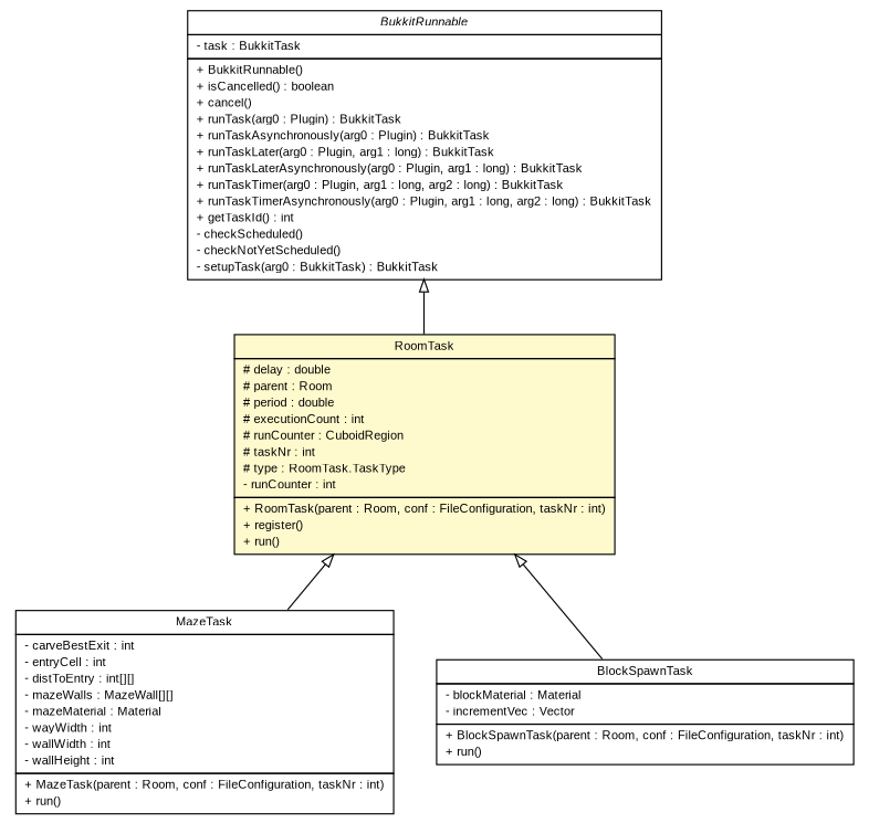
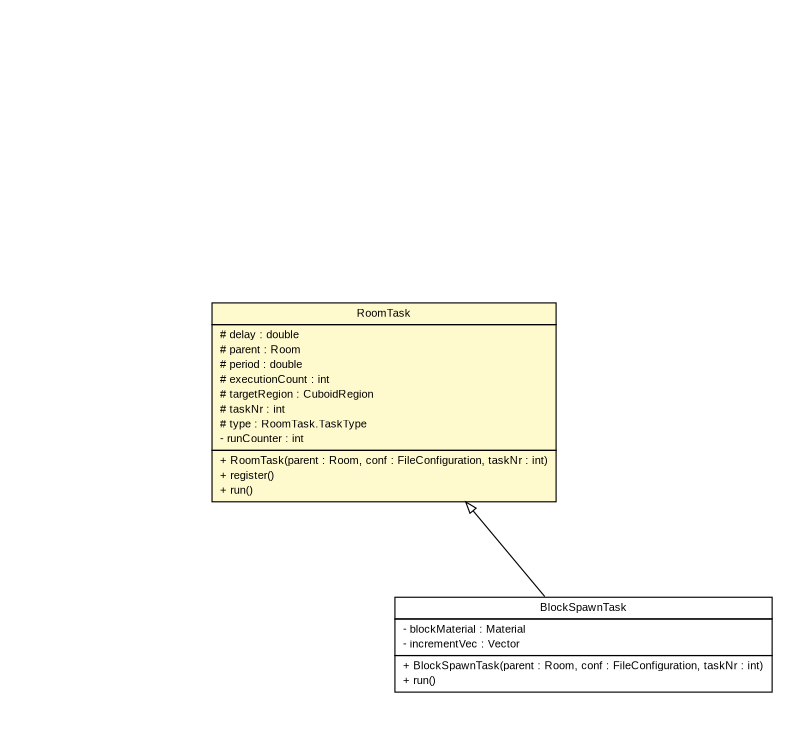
  digraph {
    nodesep=0.25
    ranksep=0.5
    node [fontcolor=black fontname=arial fontsize=10.0 shape=plaintext]
    edge [arrowtail=empty dir=back fontname=arial fontsize=10 headport=p labelfontname=arial labelfontsize=10 tailport=p]
-   n1 [label=<<table title="dunGen.tasks.RoomTask" border="0" cellborder="1" cellspacing="0" cellpadding="2" port="p" bgcolor="lemonChiffon" href="./RoomTask.html" target="_parent"> 		<tr><td><table border="0" cellspacing="0" cellpadding="1"> <tr><td align="center" balign="center"> RoomTask </td></tr> 		</table></td></tr> 		<tr><td><table border="0" cellspacing="0" cellpadding="1"> <tr><td align="left" balign="left"> # delay : double </td></tr> <tr><td align="left" balign="left"> # parent : Room </td></tr> <tr><td align="left" balign="left"> # period : double </td></tr> <tr><td align="left" balign="left"> # executionCount : int </td></tr> <tr><td align="left" balign="left"> # runCounter : CuboidRegion </td></tr> <tr><td align="left" balign="left"> # taskNr : int </td></tr> <tr><td align="left" balign="left"> # type : RoomTask.TaskType </td></tr> <tr><td align="left" balign="left"> - runCounter : int </td></tr> 		</table></td></tr> 		<tr><td><table border="0" cellspacing="0" cellpadding="1"> <tr><td align="left" balign="left"> + RoomTask(parent : Room, conf : FileConfiguration, taskNr : int) </td></tr> <tr><td align="left" balign="left"> + register() </td></tr> <tr><td align="left" balign="left"> + run() </td></tr> 		</table></td></tr> 		</table>>]
-   n2 [label=<<table title="dunGen.tasks.MazeTask" border="0" cellborder="1" cellspacing="0" cellpadding="2" port="p" href="./MazeTask.html" target="_parent"> 		<tr><td><table border="0" cellspacing="0" cellpadding="1"> <tr><td align="center" balign="center"> MazeTask </td></tr> 		</table></td></tr> 		<tr><td><table border="0" cellspacing="0" cellpadding="1"> <tr><td align="left" balign="left"> - carveBestExit : int </td></tr> <tr><td align="left" balign="left"> - entryCell : int </td></tr> <tr><td align="left" balign="left"> - distToEntry : int[][] </td></tr> <tr><td align="left" balign="left"> - mazeWalls : MazeWall[][] </td></tr> <tr><td align="left" balign="left"> - mazeMaterial : Material </td></tr> <tr><td align="left" balign="left"> - wayWidth : int </td></tr> <tr><td align="left" balign="left"> - wallWidth : int </td></tr> <tr><td align="left" balign="left"> - wallHeight : int </td></tr> 		</table></td></tr> 		<tr><td><table border="0" cellspacing="0" cellpadding="1"> <tr><td align="left" balign="left"> + MazeTask(parent : Room, conf : FileConfiguration, taskNr : int) </td></tr> <tr><td align="left" balign="left"> + run() </td></tr> 		</table></td></tr> 		</table>>]
+   n1 [label=<<table title="dunGen.tasks.RoomTask" border="0" cellborder="1" cellspacing="0" cellpadding="2" port="p" bgcolor="lemonChiffon" href="./RoomTask.html" target="_parent"> 		<tr><td><table border="0" cellspacing="0" cellpadding="1"> <tr><td align="center" balign="center"> RoomTask </td></tr> 		</table></td></tr> 		<tr><td><table border="0" cellspacing="0" cellpadding="1"> <tr><td align="left" balign="left"> # delay : double </td></tr> <tr><td align="left" balign="left"> # parent : Room </td></tr> <tr><td align="left" balign="left"> # period : double </td></tr> <tr><td align="left" balign="left"> # executionCount : int </td></tr> <tr><td align="left" balign="left"> # targetRegion : CuboidRegion </td></tr> <tr><td align="left" balign="left"> # taskNr : int </td></tr> <tr><td align="left" balign="left"> # type : RoomTask.TaskType </td></tr> <tr><td align="left" balign="left"> - runCounter : int </td></tr> 		</table></td></tr> 		<tr><td><table border="0" cellspacing="0" cellpadding="1"> <tr><td align="left" balign="left"> + RoomTask(parent : Room, conf : FileConfiguration, taskNr : int) </td></tr> <tr><td align="left" balign="left"> + register() </td></tr> <tr><td align="left" balign="left"> + run() </td></tr> 		</table></td></tr> 		</table>>]
    n3 [label=<<table title="dunGen.tasks.BlockSpawnTask" border="0" cellborder="1" cellspacing="0" cellpadding="2" port="p" href="./BlockSpawnTask.html" target="_parent"> 		<tr><td><table border="0" cellspacing="0" cellpadding="1"> <tr><td align="center" balign="center"> BlockSpawnTask </td></tr> 		</table></td></tr> 		<tr><td><table border="0" cellspacing="0" cellpadding="1"> <tr><td align="left" balign="left"> - blockMaterial : Material </td></tr> <tr><td align="left" balign="left"> - incrementVec : Vector </td></tr> 		</table></td></tr> 		<tr><td><table border="0" cellspacing="0" cellpadding="1"> <tr><td align="left" balign="left"> + BlockSpawnTask(parent : Room, conf : FileConfiguration, taskNr : int) </td></tr> <tr><td align="left" balign="left"> + run() </td></tr> 		</table></td></tr> 		</table>>]
-   n4 [label=<<table title="org.bukkit.scheduler.BukkitRunnable" border="0" cellborder="1" cellspacing="0" cellpadding="2" port="p" href="http://docs.oracle.com/javase/7/docs/api/org/bukkit/scheduler/BukkitRunnable.html" target="_parent"> 		<tr><td><table border="0" cellspacing="0" cellpadding="1"> <tr><td align="center" balign="center"><font face="arial italic"> BukkitRunnable </font></td></tr> 		</table></td></tr> 		<tr><td><table border="0" cellspacing="0" cellpadding="1"> <tr><td align="left" balign="left"> - task : BukkitTask </td></tr> 		</table></td></tr> 		<tr><td><table border="0" cellspacing="0" cellpadding="1"> <tr><td align="left" balign="left"> + BukkitRunnable() </td></tr> <tr><td align="left" balign="left"> + isCancelled() : boolean </td></tr> <tr><td align="left" balign="left"> + cancel() </td></tr> <tr><td align="left" balign="left"> + runTask(arg0 : Plugin) : BukkitTask </td></tr> <tr><td align="left" balign="left"> + runTaskAsynchronously(arg0 : Plugin) : BukkitTask </td></tr> <tr><td align="left" balign="left"> + runTaskLater(arg0 : Plugin, arg1 : long) : BukkitTask </td></tr> <tr><td align="left" balign="left"> + runTaskLaterAsynchronously(arg0 : Plugin, arg1 : long) : BukkitTask </td></tr> <tr><td align="left" balign="left"> + runTaskTimer(arg0 : Plugin, arg1 : long, arg2 : long) : BukkitTask </td></tr> <tr><td align="left" balign="left"> + runTaskTimerAsynchronously(arg0 : Plugin, arg1 : long, arg2 : long) : BukkitTask </td></tr> <tr><td align="left" balign="left"> + getTaskId() : int </td></tr> <tr><td align="left" balign="left"> - checkScheduled() </td></tr> <tr><td align="left" balign="left"> - checkNotYetScheduled() </td></tr> <tr><td align="left" balign="left"> - setupTask(arg0 : BukkitTask) : BukkitTask </td></tr> 		</table></td></tr> 		</table>>]
-   n1 -> n2
    n1 -> n3
-   n4 -> n1
  }
